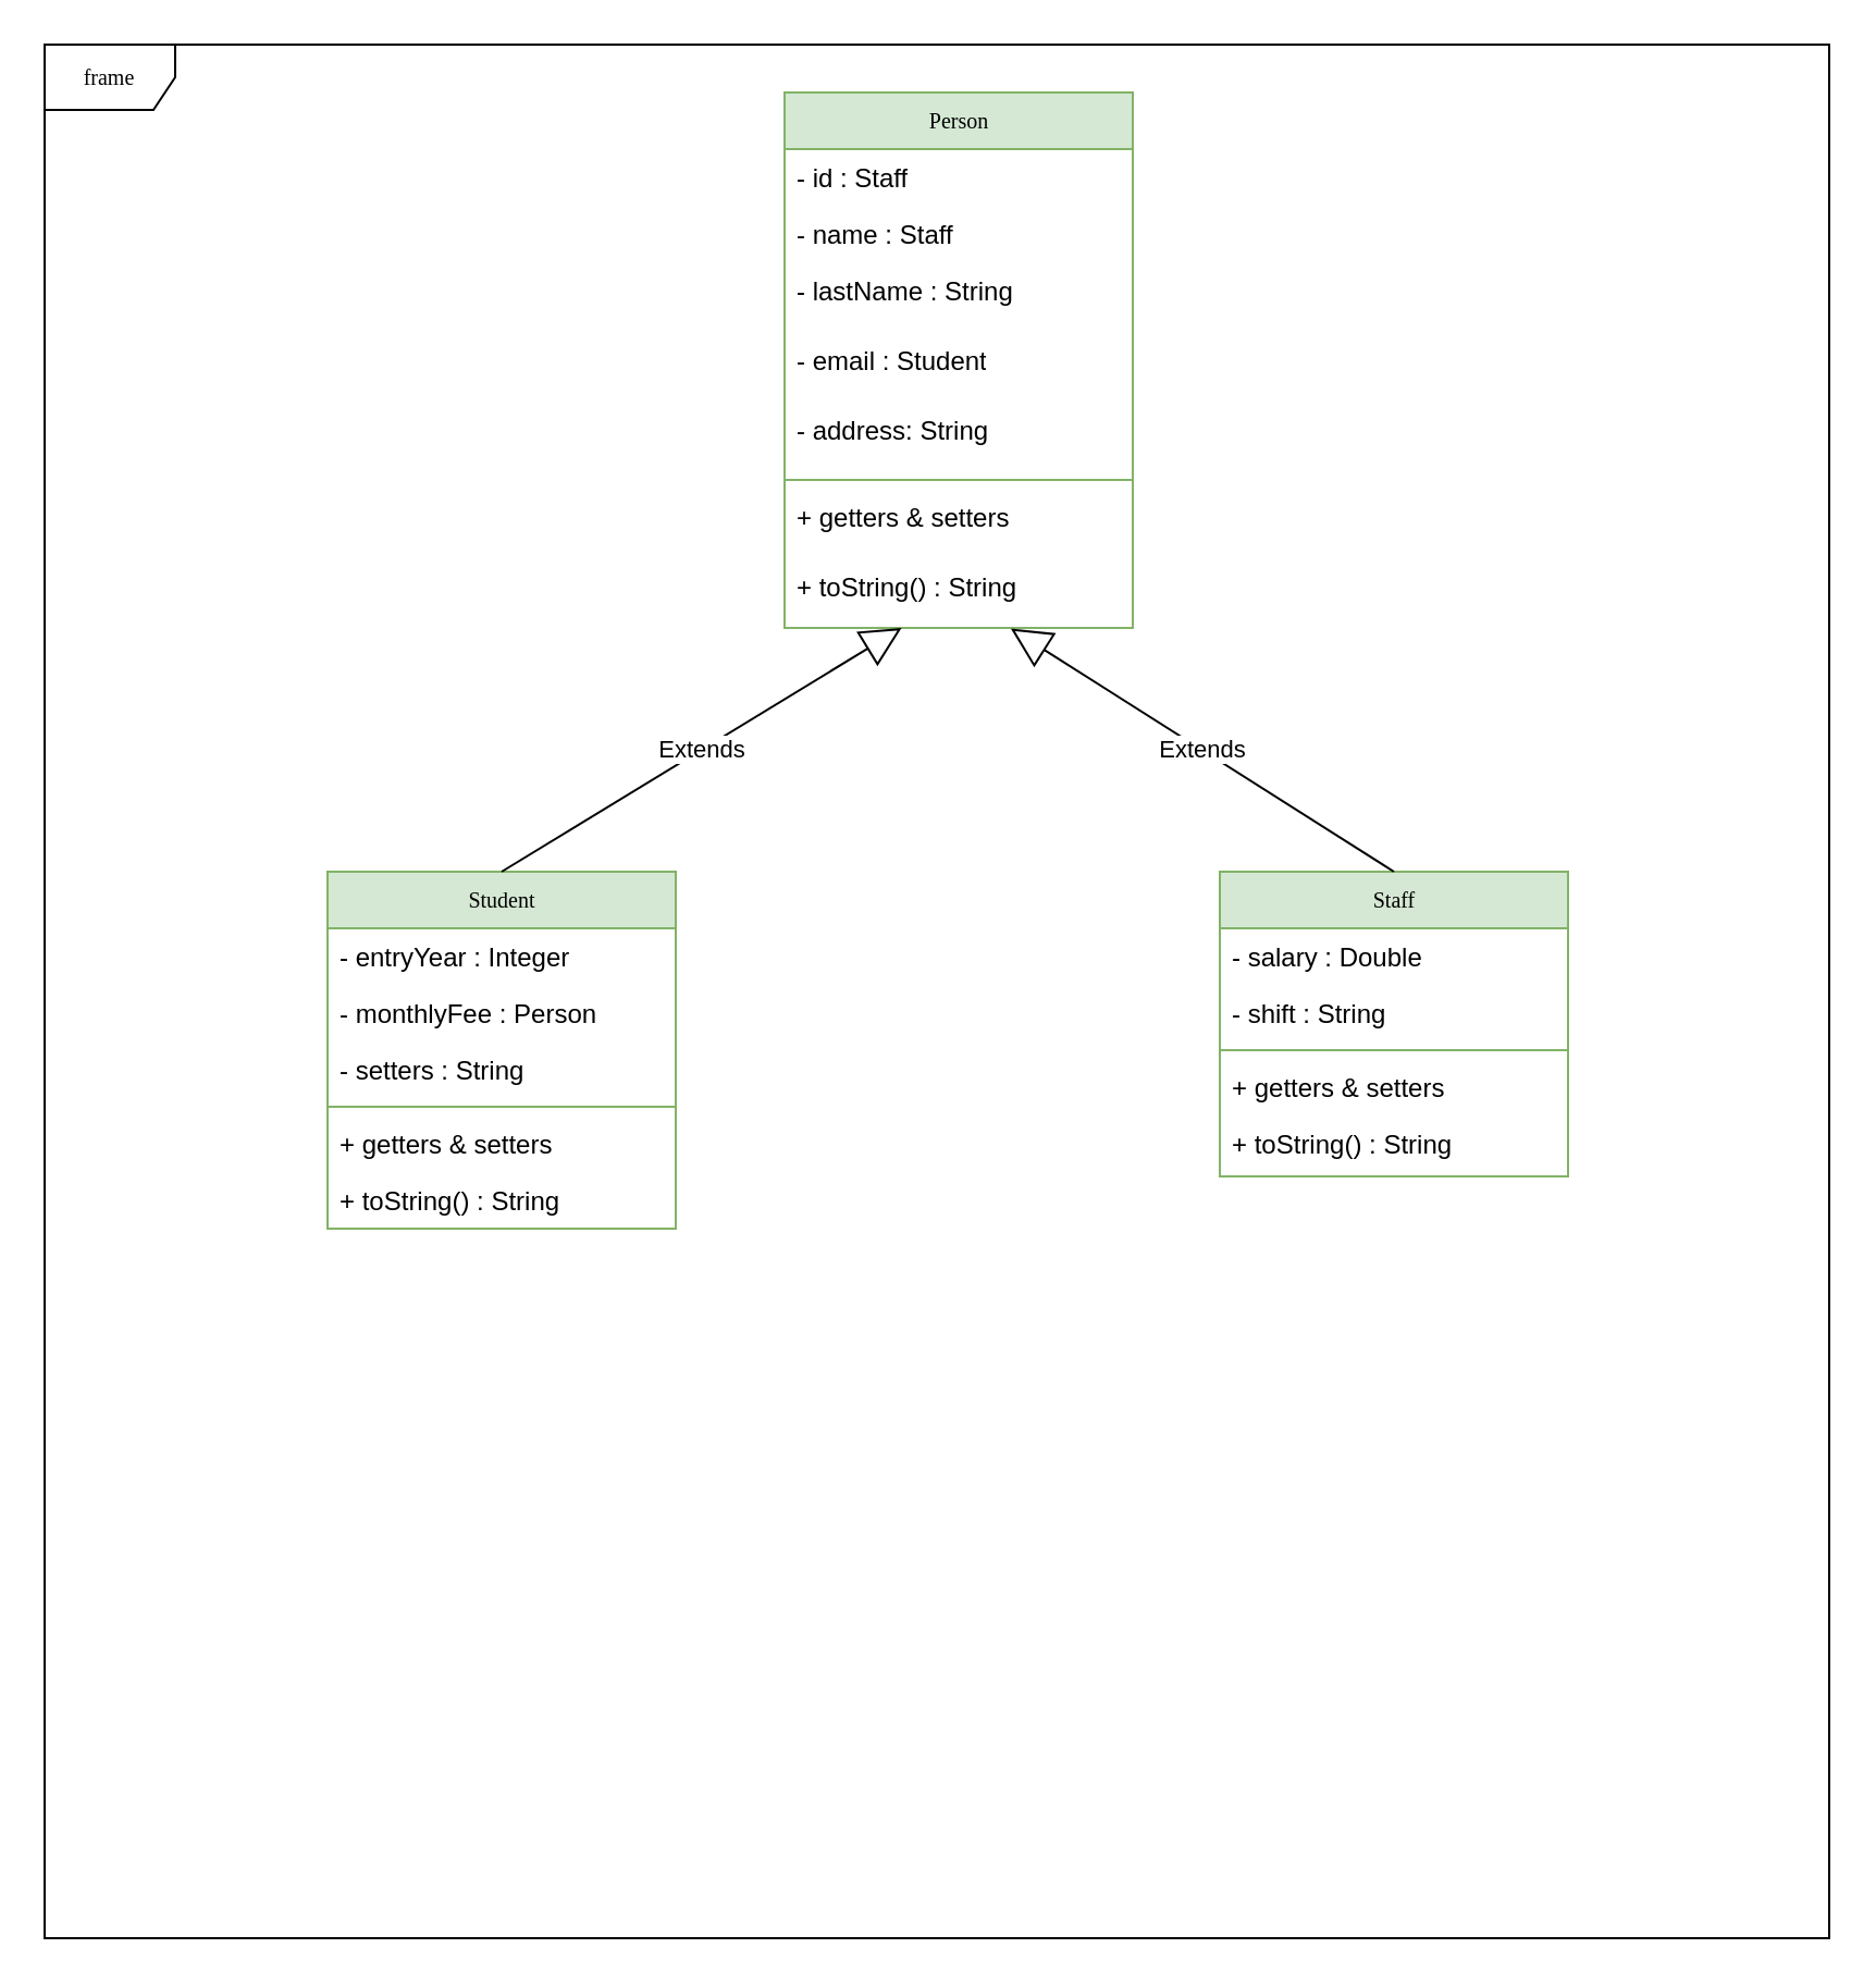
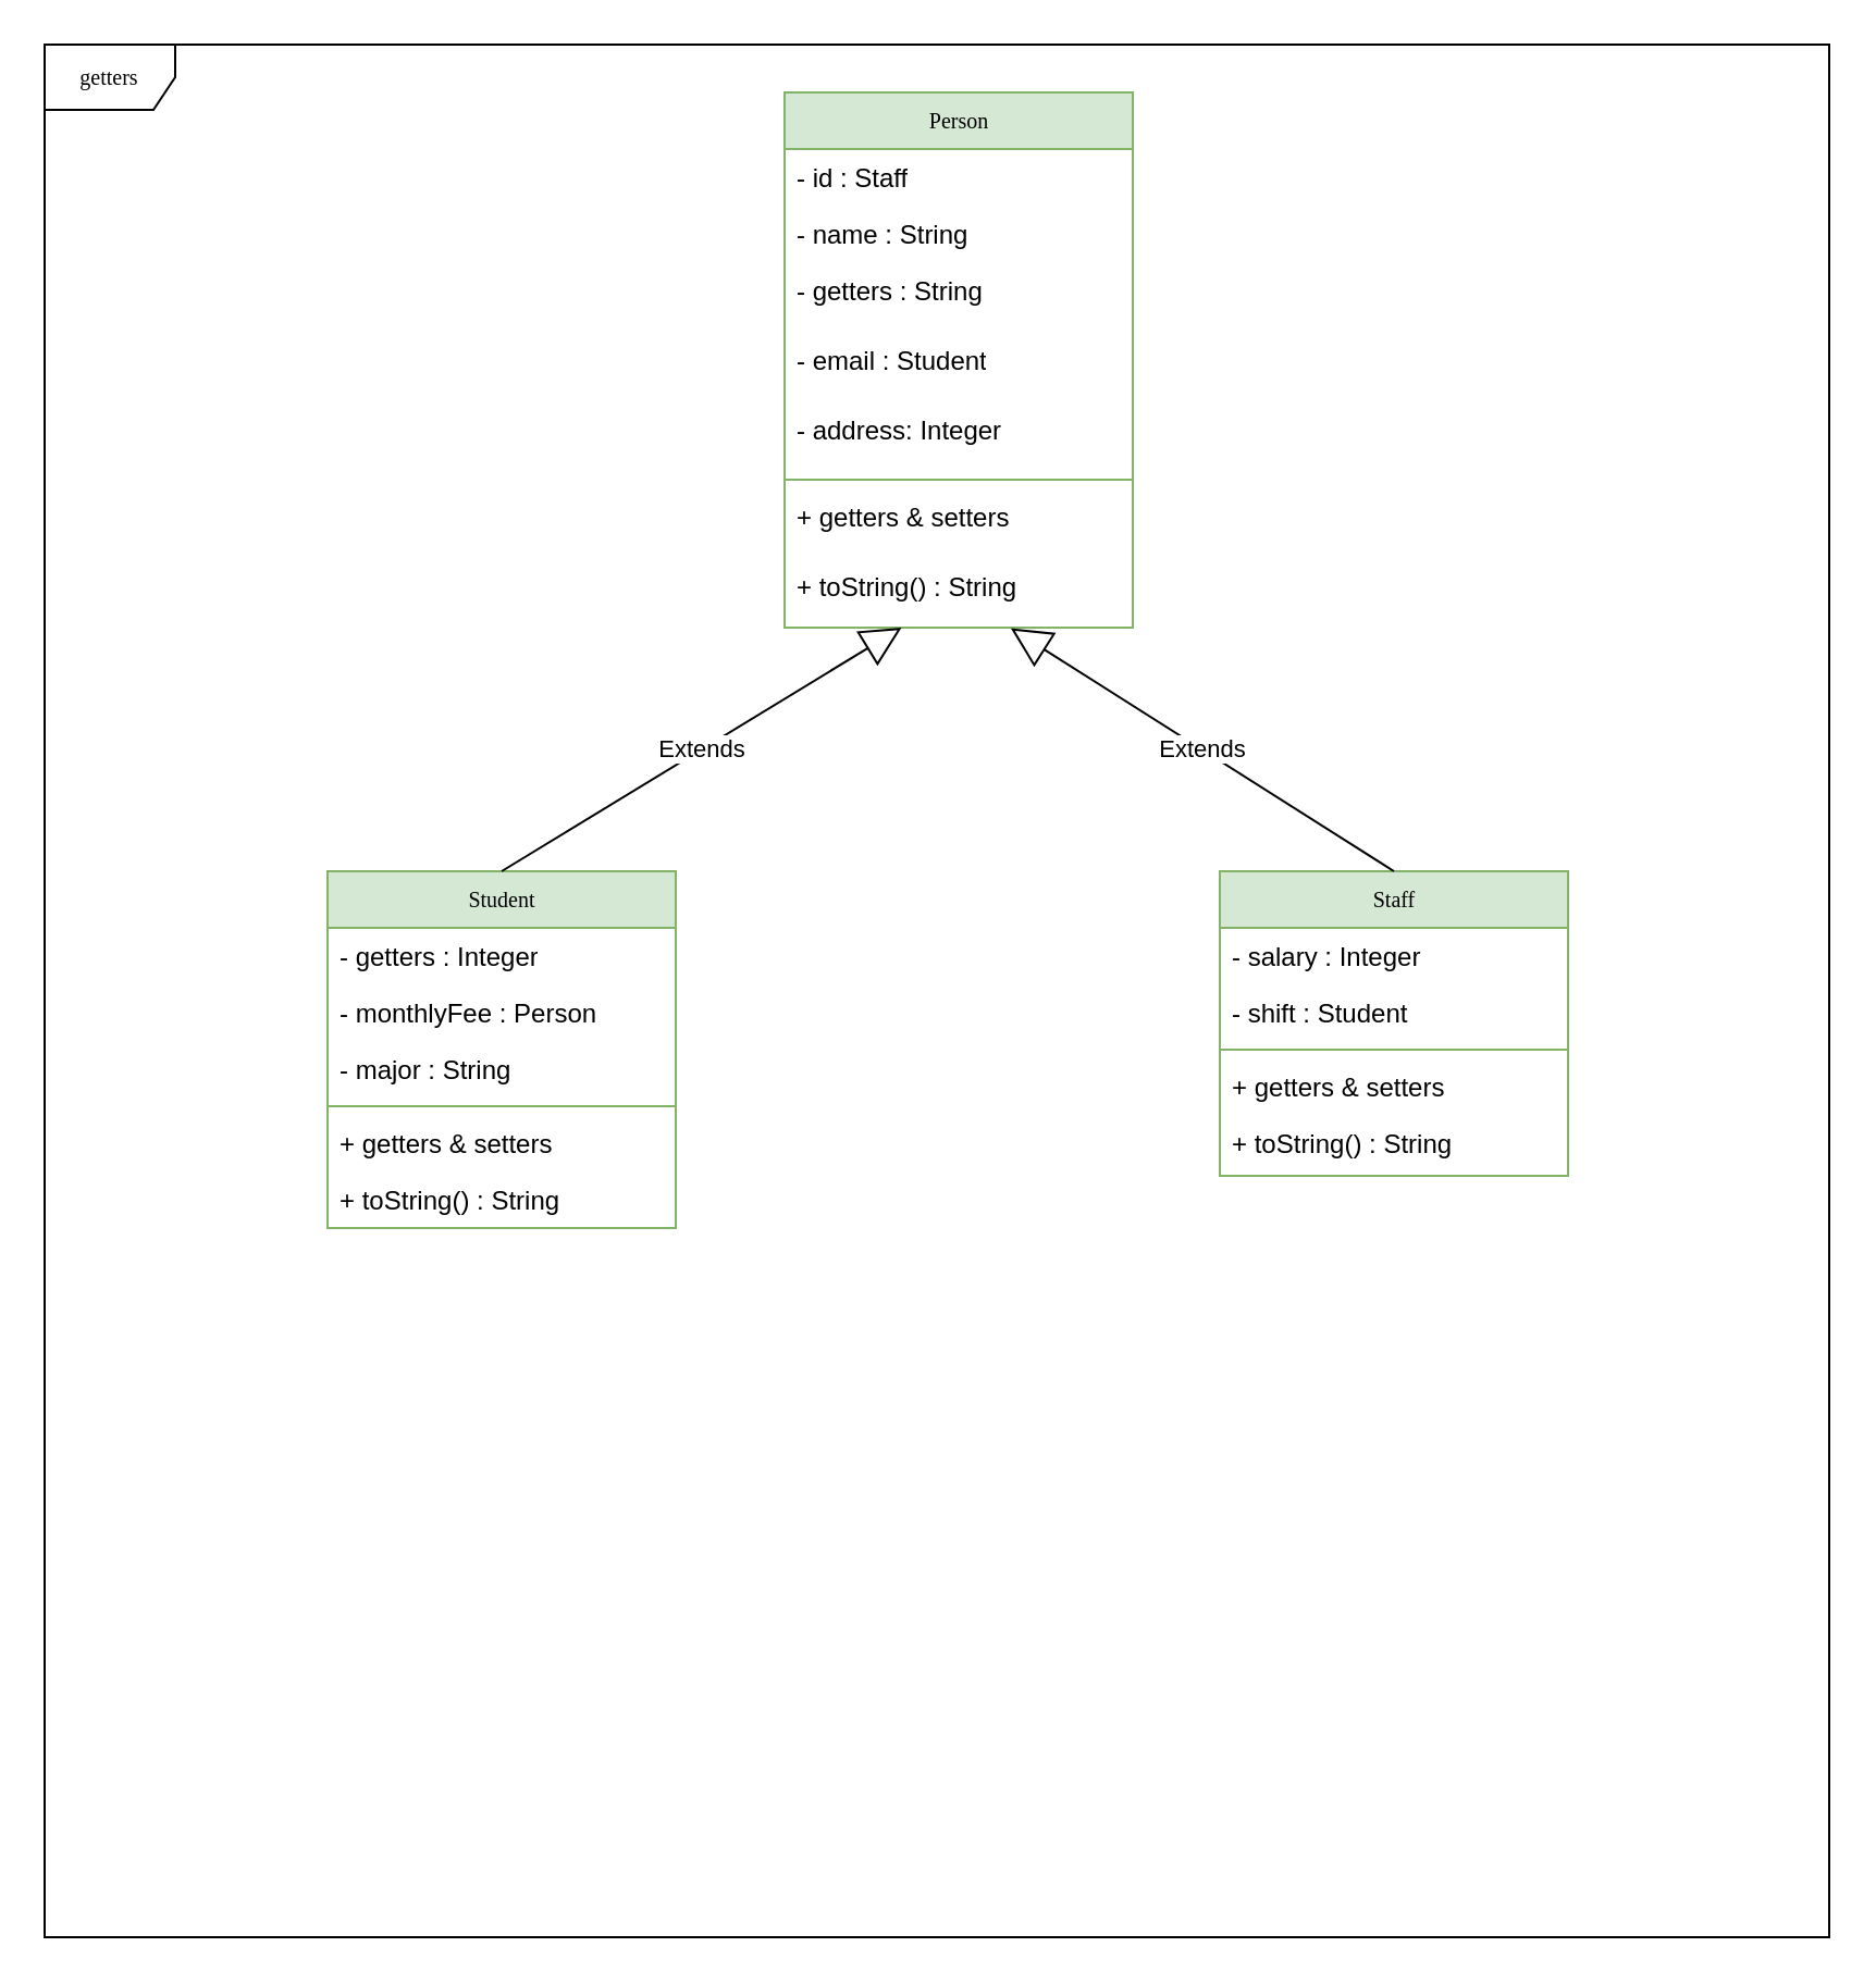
  <mxCell id="0" />
  <mxCell id="1" parent="0" />
- <mxCell id="2" value="frame" style="shape=umlFrame;whiteSpace=wrap;html=1;rounded=0;shadow=0;comic=0;labelBackgroundColor=none;strokeWidth=1;fontFamily=Verdana;fontSize=10;align=center;" parent="1" vertex="1"><mxGeometry x="20" y="20" width="820" height="870" as="geometry" /></mxCell>
+ <mxCell id="2" value="getters" style="shape=umlFrame;whiteSpace=wrap;html=1;rounded=0;shadow=0;comic=0;labelBackgroundColor=none;strokeWidth=1;fontFamily=Verdana;fontSize=10;align=center;" parent="1" vertex="1"><mxGeometry x="20" y="20" width="820" height="870" as="geometry" /></mxCell>
  <mxCell id="3" value="Person" style="swimlane;html=1;fontStyle=0;childLayout=stackLayout;horizontal=1;startSize=26;fillColor=#d5e8d4;horizontalStack=0;resizeParent=1;resizeLast=0;collapsible=1;marginBottom=0;swimlaneFillColor=#ffffff;rounded=0;shadow=0;comic=0;labelBackgroundColor=none;strokeWidth=1;fontFamily=Verdana;fontSize=10;align=center;strokeColor=#82b366;" parent="1" vertex="1"><mxGeometry x="360" y="42" width="160" height="246" as="geometry" /></mxCell>
  <mxCell id="4" value="- id : Staff" style="text;html=1;strokeColor=none;fillColor=none;align=left;verticalAlign=top;spacingLeft=4;spacingRight=4;whiteSpace=wrap;overflow=hidden;rotatable=0;points=[[0,0.5],[1,0.5]];portConstraint=eastwest;" parent="3" vertex="1"><mxGeometry y="26" width="160" height="26" as="geometry" /></mxCell>
- <mxCell id="5" value="- name : Staff" style="text;html=1;strokeColor=none;fillColor=none;align=left;verticalAlign=top;spacingLeft=4;spacingRight=4;whiteSpace=wrap;overflow=hidden;rotatable=0;points=[[0,0.5],[1,0.5]];portConstraint=eastwest;" parent="3" vertex="1"><mxGeometry y="52" width="160" height="26" as="geometry" /></mxCell>
- <mxCell id="6" value="- lastName : String" style="text;html=1;strokeColor=none;fillColor=none;align=left;verticalAlign=top;spacingLeft=4;spacingRight=4;whiteSpace=wrap;overflow=hidden;rotatable=0;points=[[0,0.5],[1,0.5]];portConstraint=eastwest;" vertex="1" parent="3"><mxGeometry y="78" width="160" height="32" as="geometry" /></mxCell>
+ <mxCell id="5" value="- name : String" style="text;html=1;strokeColor=none;fillColor=none;align=left;verticalAlign=top;spacingLeft=4;spacingRight=4;whiteSpace=wrap;overflow=hidden;rotatable=0;points=[[0,0.5],[1,0.5]];portConstraint=eastwest;" parent="3" vertex="1"><mxGeometry y="52" width="160" height="26" as="geometry" /></mxCell>
+ <mxCell id="6" value="- getters : String" style="text;html=1;strokeColor=none;fillColor=none;align=left;verticalAlign=top;spacingLeft=4;spacingRight=4;whiteSpace=wrap;overflow=hidden;rotatable=0;points=[[0,0.5],[1,0.5]];portConstraint=eastwest;" vertex="1" parent="3"><mxGeometry y="78" width="160" height="32" as="geometry" /></mxCell>
  <mxCell id="7" value="- email : Student" style="text;html=1;strokeColor=none;fillColor=none;align=left;verticalAlign=top;spacingLeft=4;spacingRight=4;whiteSpace=wrap;overflow=hidden;rotatable=0;points=[[0,0.5],[1,0.5]];portConstraint=eastwest;" vertex="1" parent="3"><mxGeometry y="110" width="160" height="32" as="geometry" /></mxCell>
- <mxCell id="8" value="- address: String" style="text;html=1;strokeColor=none;fillColor=none;align=left;verticalAlign=top;spacingLeft=4;spacingRight=4;whiteSpace=wrap;overflow=hidden;rotatable=0;points=[[0,0.5],[1,0.5]];portConstraint=eastwest;" parent="3" vertex="1"><mxGeometry y="142" width="160" height="32" as="geometry" /></mxCell>
+ <mxCell id="8" value="- address: Integer" style="text;html=1;strokeColor=none;fillColor=none;align=left;verticalAlign=top;spacingLeft=4;spacingRight=4;whiteSpace=wrap;overflow=hidden;rotatable=0;points=[[0,0.5],[1,0.5]];portConstraint=eastwest;" parent="3" vertex="1"><mxGeometry y="142" width="160" height="32" as="geometry" /></mxCell>
  <mxCell id="9" value="" style="line;strokeWidth=1;fillColor=none;align=left;verticalAlign=middle;spacingTop=-1;spacingLeft=3;spacingRight=3;rotatable=0;labelPosition=right;points=[];portConstraint=eastwest;strokeColor=inherit;" vertex="1" parent="3"><mxGeometry y="174" width="160" height="8" as="geometry" /></mxCell>
  <mxCell id="10" value="+ getters &amp;amp; setters" style="text;html=1;strokeColor=none;fillColor=none;align=left;verticalAlign=top;spacingLeft=4;spacingRight=4;whiteSpace=wrap;overflow=hidden;rotatable=0;points=[[0,0.5],[1,0.5]];portConstraint=eastwest;" vertex="1" parent="3"><mxGeometry y="182" width="160" height="32" as="geometry" /></mxCell>
  <mxCell id="11" value="+ toString() : String" style="text;html=1;strokeColor=none;fillColor=none;align=left;verticalAlign=top;spacingLeft=4;spacingRight=4;whiteSpace=wrap;overflow=hidden;rotatable=0;points=[[0,0.5],[1,0.5]];portConstraint=eastwest;" vertex="1" parent="3"><mxGeometry y="214" width="160" height="32" as="geometry" /></mxCell>
  <mxCell id="12" value="Student" style="swimlane;html=1;fontStyle=0;childLayout=stackLayout;horizontal=1;startSize=26;fillColor=#d5e8d4;horizontalStack=0;resizeParent=1;resizeLast=0;collapsible=1;marginBottom=0;swimlaneFillColor=#ffffff;rounded=0;shadow=0;comic=0;labelBackgroundColor=none;strokeWidth=1;fontFamily=Verdana;fontSize=10;align=center;strokeColor=#82b366;" parent="1" vertex="1"><mxGeometry x="150" y="400" width="160" height="164" as="geometry" /></mxCell>
- <mxCell id="13" value="- entryYear : Integer" style="text;html=1;strokeColor=none;fillColor=none;align=left;verticalAlign=top;spacingLeft=4;spacingRight=4;whiteSpace=wrap;overflow=hidden;rotatable=0;points=[[0,0.5],[1,0.5]];portConstraint=eastwest;" parent="12" vertex="1"><mxGeometry y="26" width="160" height="26" as="geometry" /></mxCell>
+ <mxCell id="13" value="- getters : Integer" style="text;html=1;strokeColor=none;fillColor=none;align=left;verticalAlign=top;spacingLeft=4;spacingRight=4;whiteSpace=wrap;overflow=hidden;rotatable=0;points=[[0,0.5],[1,0.5]];portConstraint=eastwest;" parent="12" vertex="1"><mxGeometry y="26" width="160" height="26" as="geometry" /></mxCell>
  <mxCell id="14" value="- monthlyFee : Person" style="text;html=1;strokeColor=none;fillColor=none;align=left;verticalAlign=top;spacingLeft=4;spacingRight=4;whiteSpace=wrap;overflow=hidden;rotatable=0;points=[[0,0.5],[1,0.5]];portConstraint=eastwest;" parent="12" vertex="1"><mxGeometry y="52" width="160" height="26" as="geometry" /></mxCell>
- <mxCell id="15" value="- setters : String" style="text;html=1;strokeColor=none;fillColor=none;align=left;verticalAlign=top;spacingLeft=4;spacingRight=4;whiteSpace=wrap;overflow=hidden;rotatable=0;points=[[0,0.5],[1,0.5]];portConstraint=eastwest;" parent="12" vertex="1"><mxGeometry y="78" width="160" height="26" as="geometry" /></mxCell>
+ <mxCell id="15" value="- major : String" style="text;html=1;strokeColor=none;fillColor=none;align=left;verticalAlign=top;spacingLeft=4;spacingRight=4;whiteSpace=wrap;overflow=hidden;rotatable=0;points=[[0,0.5],[1,0.5]];portConstraint=eastwest;" parent="12" vertex="1"><mxGeometry y="78" width="160" height="26" as="geometry" /></mxCell>
  <mxCell id="16" value="" style="line;strokeWidth=1;fillColor=none;align=left;verticalAlign=middle;spacingTop=-1;spacingLeft=3;spacingRight=3;rotatable=0;labelPosition=right;points=[];portConstraint=eastwest;strokeColor=inherit;" vertex="1" parent="12"><mxGeometry y="104" width="160" height="8" as="geometry" /></mxCell>
  <mxCell id="17" value="+ getters &amp;amp; setters" style="text;html=1;strokeColor=none;fillColor=none;align=left;verticalAlign=top;spacingLeft=4;spacingRight=4;whiteSpace=wrap;overflow=hidden;rotatable=0;points=[[0,0.5],[1,0.5]];portConstraint=eastwest;" vertex="1" parent="12"><mxGeometry y="112" width="160" height="26" as="geometry" /></mxCell>
  <mxCell id="18" value="+ toString() : String" style="text;html=1;strokeColor=none;fillColor=none;align=left;verticalAlign=top;spacingLeft=4;spacingRight=4;whiteSpace=wrap;overflow=hidden;rotatable=0;points=[[0,0.5],[1,0.5]];portConstraint=eastwest;" vertex="1" parent="12"><mxGeometry y="138" width="160" height="26" as="geometry" /></mxCell>
  <mxCell id="19" value="Extends" style="endArrow=block;endSize=16;endFill=0;html=1;rounded=0;exitX=0.5;exitY=0;exitDx=0;exitDy=0;" edge="1" parent="1" source="12" target="11"><mxGeometry width="160" relative="1" as="geometry"><mxPoint x="250" y="270" as="sourcePoint" /><mxPoint x="440" y="220" as="targetPoint" /></mxGeometry></mxCell>
  <mxCell id="20" value="Staff" style="swimlane;html=1;fontStyle=0;childLayout=stackLayout;horizontal=1;startSize=26;fillColor=#d5e8d4;horizontalStack=0;resizeParent=1;resizeLast=0;collapsible=1;marginBottom=0;swimlaneFillColor=#ffffff;rounded=0;shadow=0;comic=0;labelBackgroundColor=none;strokeWidth=1;fontFamily=Verdana;fontSize=10;align=center;strokeColor=#82b366;" vertex="1" parent="1"><mxGeometry x="560" y="400" width="160" height="140" as="geometry" /></mxCell>
- <mxCell id="21" value="- salary : Double" style="text;html=1;strokeColor=none;fillColor=none;align=left;verticalAlign=top;spacingLeft=4;spacingRight=4;whiteSpace=wrap;overflow=hidden;rotatable=0;points=[[0,0.5],[1,0.5]];portConstraint=eastwest;" vertex="1" parent="20"><mxGeometry y="26" width="160" height="26" as="geometry" /></mxCell>
- <mxCell id="22" value="- shift : String" style="text;html=1;strokeColor=none;fillColor=none;align=left;verticalAlign=top;spacingLeft=4;spacingRight=4;whiteSpace=wrap;overflow=hidden;rotatable=0;points=[[0,0.5],[1,0.5]];portConstraint=eastwest;" vertex="1" parent="20"><mxGeometry y="52" width="160" height="26" as="geometry" /></mxCell>
+ <mxCell id="21" value="- salary : Integer" style="text;html=1;strokeColor=none;fillColor=none;align=left;verticalAlign=top;spacingLeft=4;spacingRight=4;whiteSpace=wrap;overflow=hidden;rotatable=0;points=[[0,0.5],[1,0.5]];portConstraint=eastwest;" vertex="1" parent="20"><mxGeometry y="26" width="160" height="26" as="geometry" /></mxCell>
+ <mxCell id="22" value="- shift : Student" style="text;html=1;strokeColor=none;fillColor=none;align=left;verticalAlign=top;spacingLeft=4;spacingRight=4;whiteSpace=wrap;overflow=hidden;rotatable=0;points=[[0,0.5],[1,0.5]];portConstraint=eastwest;" vertex="1" parent="20"><mxGeometry y="52" width="160" height="26" as="geometry" /></mxCell>
  <mxCell id="23" value="" style="line;strokeWidth=1;fillColor=none;align=left;verticalAlign=middle;spacingTop=-1;spacingLeft=3;spacingRight=3;rotatable=0;labelPosition=right;points=[];portConstraint=eastwest;strokeColor=inherit;" vertex="1" parent="20"><mxGeometry y="78" width="160" height="8" as="geometry" /></mxCell>
  <mxCell id="24" value="+ getters &amp;amp; setters" style="text;html=1;strokeColor=none;fillColor=none;align=left;verticalAlign=top;spacingLeft=4;spacingRight=4;whiteSpace=wrap;overflow=hidden;rotatable=0;points=[[0,0.5],[1,0.5]];portConstraint=eastwest;" vertex="1" parent="20"><mxGeometry y="86" width="160" height="26" as="geometry" /></mxCell>
  <mxCell id="25" value="+ toString() : String" style="text;html=1;strokeColor=none;fillColor=none;align=left;verticalAlign=top;spacingLeft=4;spacingRight=4;whiteSpace=wrap;overflow=hidden;rotatable=0;points=[[0,0.5],[1,0.5]];portConstraint=eastwest;" vertex="1" parent="20"><mxGeometry y="112" width="160" height="26" as="geometry" /></mxCell>
  <mxCell id="26" value="Extends" style="endArrow=block;endSize=16;endFill=0;html=1;rounded=0;exitX=0.5;exitY=0;exitDx=0;exitDy=0;entryX=0.65;entryY=1.01;entryDx=0;entryDy=0;entryPerimeter=0;" edge="1" parent="1" source="20" target="11"><mxGeometry width="160" relative="1" as="geometry"><mxPoint x="250" y="320" as="sourcePoint" /><mxPoint x="450" y="230" as="targetPoint" /></mxGeometry></mxCell>
